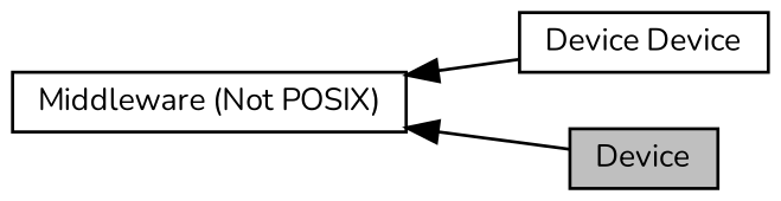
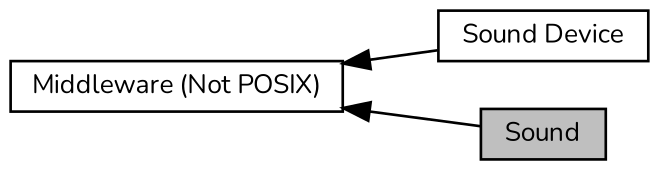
  digraph {
    fontname=Nunito
    rankdir=LR
    node [color=black fillcolor=white fontname=Nunito fontsize=10 shape=box style=filled]
    edge [dir=back fontname=Nunito fontsize=10 labelfontname=Helvetica labelfontsize=10 shape=plaintext style=solid]
-   n1 [height=0.2 label="Device Device" width=0.4]
+   n1 [height=0.2 label="Sound Device" width=0.4]
    n2 [height=0.2 label="Middleware (Not POSIX)" width=0.4]
-   n3 [fillcolor=grey75 fontcolor=black height=0.2 label=Device width=0.4]
+   n3 [fillcolor=grey75 fontcolor=black height=0.2 label=Sound width=0.4]
    n2 -> n1
    n2 -> n3
  }
